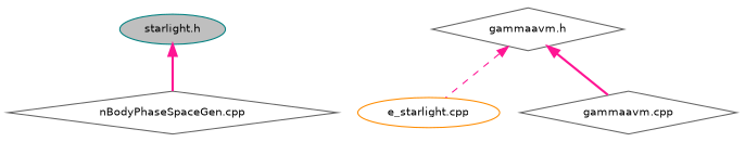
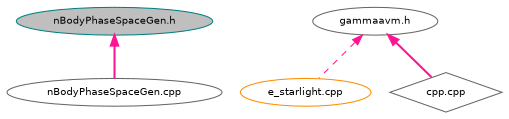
  digraph {
    node [color=gray40 fontname=Helvetica fontsize=10 shape=ellipse]
    edge [color=deeppink dir=back fontname=Helvetica fontsize=10 labelfontname=Helvetica labelfontsize=10 style=bold]
-   n1 [color=teal fillcolor=grey75 fontcolor=black height=0.2 label="starlight.h" style=filled width=0.4]
-   n2 [height=0.2 label="nBodyPhaseSpaceGen.cpp" shape=diamond width=0.4]
-   n3 [height=0.2 label="gammaavm.h" shape=diamond width=0.4]
+   n1 [color=teal fillcolor=grey75 fontcolor=black height=0.2 label="nBodyPhaseSpaceGen.h" style=filled width=0.4]
+   n2 [height=0.2 label="nBodyPhaseSpaceGen.cpp" width=0.4]
+   n3 [height=0.2 label="gammaavm.h" width=0.4]
    n4 [color=darkorange height=0.2 label="e_starlight.cpp" width=0.4]
-   n5 [height=0.2 label="gammaavm.cpp" shape=diamond width=0.4]
+   n5 [height=0.2 label="cpp.cpp" shape=diamond width=0.4]
    n1 -> n2
    n3 -> n4 [style=dashed]
    n3 -> n5
  }
